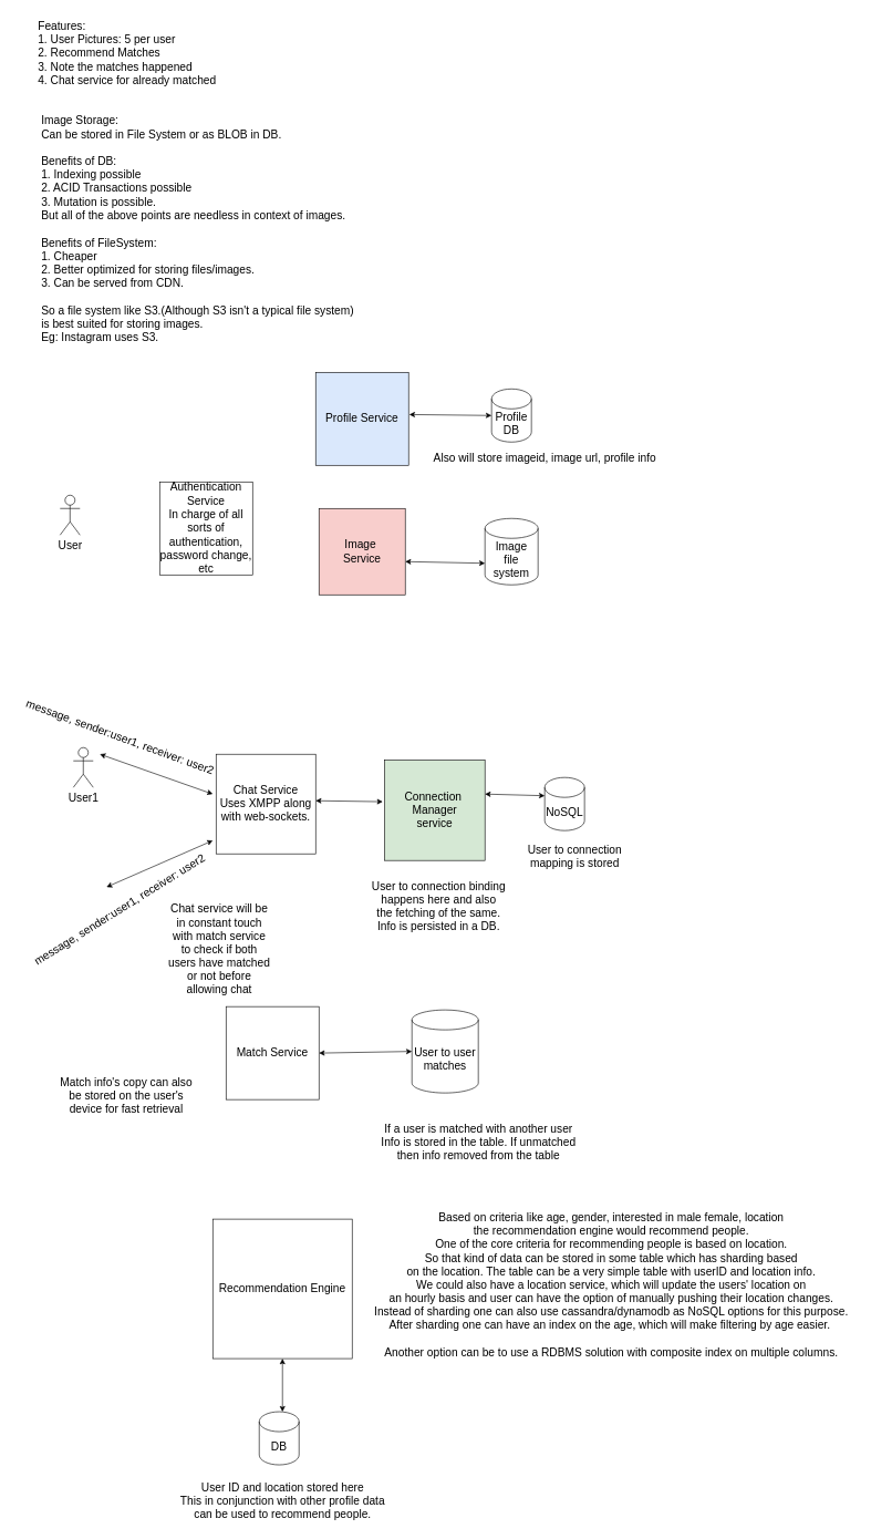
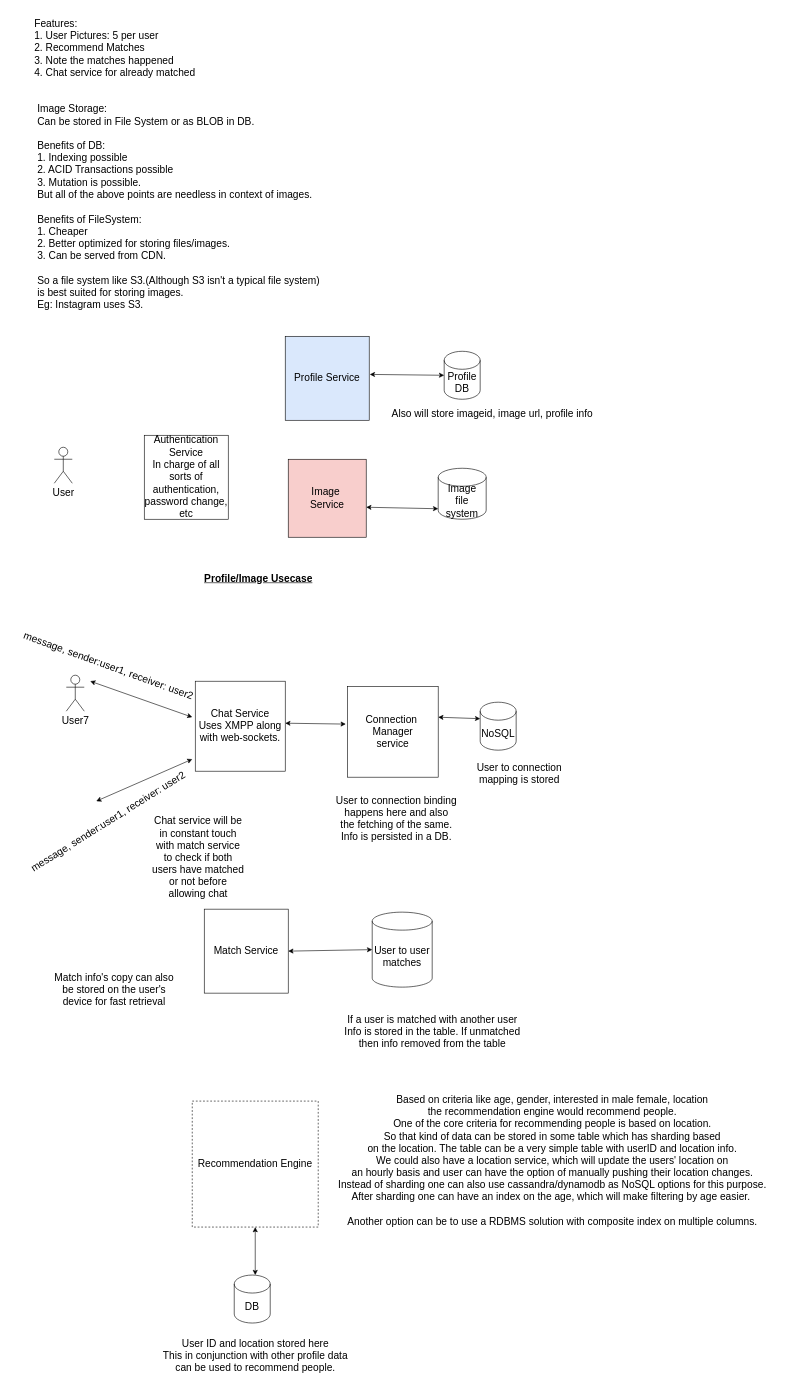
  <mxCell id="0" />
  <mxCell id="1" parent="0" />
  <mxCell id="2" value="&lt;font style=&quot;font-size: 17px;&quot;&gt;Features:&lt;br style=&quot;font-size: 17px;&quot;&gt;1. User Pictures: 5 per user&lt;br style=&quot;font-size: 17px;&quot;&gt;2. Recommend Matches&lt;br style=&quot;font-size: 17px;&quot;&gt;3. Note the matches happened&lt;br style=&quot;font-size: 17px;&quot;&gt;4. Chat service for already matched&lt;br style=&quot;font-size: 17px;&quot;&gt;&lt;/font&gt;" style="text;html=1;align=left;verticalAlign=middle;resizable=0;points=[];autosize=1;strokeColor=none;fillColor=none;fontSize=17;" vertex="1" parent="1"><mxGeometry x="55" y="20" width="290" height="120" as="geometry" /></mxCell>
  <mxCell id="3" value="Image Storage:&lt;br&gt;Can be stored in File System or as BLOB in DB.&lt;br&gt;&lt;br&gt;Benefits of DB:&lt;br&gt;1. Indexing possible&lt;br&gt;2. ACID Transactions possible&lt;br&gt;3. Mutation is possible.&lt;br&gt;But all of the above points are needless in context of images.&lt;br&gt;&lt;br&gt;Benefits of FileSystem:&lt;br&gt;1. Cheaper&lt;br&gt;2. Better optimized for storing files/images.&lt;br&gt;3. Can be served from CDN.&lt;br&gt;&lt;br&gt;So a file system like S3.(Although S3 isn't a typical file system) &lt;br&gt;is best suited for storing images.&lt;br&gt;Eg: Instagram uses S3." style="text;html=1;align=left;verticalAlign=middle;resizable=0;points=[];autosize=1;strokeColor=none;fillColor=none;fontSize=17;" vertex="1" parent="1"><mxGeometry x="60" y="165" width="490" height="360" as="geometry" /></mxCell>
  <mxCell id="4" value="User" style="shape=umlActor;verticalLabelPosition=bottom;verticalAlign=top;html=1;outlineConnect=0;fontSize=17;" vertex="1" parent="1"><mxGeometry x="90" y="745" width="30" height="60" as="geometry" /></mxCell>
  <mxCell id="5" value="Authentication&lt;br&gt;Service&lt;br&gt;In charge of all&lt;br&gt;sorts of authentication, password change, etc" style="whiteSpace=wrap;html=1;aspect=fixed;fontSize=17;" vertex="1" parent="1"><mxGeometry x="240" y="725" width="140" height="140" as="geometry" /></mxCell>
  <mxCell id="6" value="Profile Service" style="whiteSpace=wrap;html=1;aspect=fixed;fontSize=17;fillColor=#dae8fc;" vertex="1" parent="1"><mxGeometry x="475" y="560" width="140" height="140" as="geometry" /></mxCell>
  <mxCell id="7" value="Profile&lt;br&gt;DB" style="shape=cylinder3;whiteSpace=wrap;html=1;boundedLbl=1;backgroundOutline=1;size=15;fontSize=17;" vertex="1" parent="1"><mxGeometry x="740" y="585" width="60" height="80" as="geometry" /></mxCell>
  <mxCell id="8" value="Also will store imageid, image url, profile info" style="text;html=1;align=center;verticalAlign=middle;resizable=0;points=[];autosize=1;strokeColor=none;fillColor=none;fontSize=17;" vertex="1" parent="1"><mxGeometry x="640" y="675" width="360" height="30" as="geometry" /></mxCell>
  <mxCell id="9" value="Image&amp;nbsp;&lt;br&gt;Service" style="whiteSpace=wrap;html=1;aspect=fixed;fontSize=17;fillColor=#f8cecc;" vertex="1" parent="1"><mxGeometry x="480" y="765" width="130" height="130" as="geometry" /></mxCell>
- <mxCell id="10" value="Image&lt;br&gt;file system" style="shape=cylinder3;whiteSpace=wrap;html=1;boundedLbl=1;backgroundOutline=1;size=15;fontSize=17;" vertex="1" parent="1"><mxGeometry x="730" y="780" width="80" height="100" as="geometry" /></mxCell>
+ <mxCell id="10" value="Image&lt;br&gt;file system" style="shape=cylinder3;whiteSpace=wrap;html=1;boundedLbl=1;backgroundOutline=1;size=15;fontSize=17;" vertex="1" parent="1"><mxGeometry x="730" y="780" width="80" height="85" as="geometry" /></mxCell>
  <mxCell id="11" value="" style="endArrow=classic;startArrow=classic;html=1;rounded=0;fontSize=17;entryX=0;entryY=0.5;entryDx=0;entryDy=0;entryPerimeter=0;exitX=1.007;exitY=0.454;exitDx=0;exitDy=0;exitPerimeter=0;" edge="1" parent="1" source="6" target="7"><mxGeometry width="50" height="50" relative="1" as="geometry"><mxPoint x="615" y="635" as="sourcePoint" /><mxPoint x="665" y="585" as="targetPoint" /></mxGeometry></mxCell>
  <mxCell id="12" value="" style="endArrow=classic;startArrow=classic;html=1;rounded=0;fontSize=17;entryX=0;entryY=0;entryDx=0;entryDy=67.5;entryPerimeter=0;" edge="1" parent="1" target="10"><mxGeometry width="50" height="50" relative="1" as="geometry"><mxPoint x="610" y="845" as="sourcePoint" /><mxPoint x="660" y="795" as="targetPoint" /></mxGeometry></mxCell>
- <mxCell id="13" value="User1" style="shape=umlActor;verticalLabelPosition=bottom;verticalAlign=top;html=1;outlineConnect=0;fontSize=17;" vertex="1" parent="1"><mxGeometry x="110" y="1125" width="30" height="60" as="geometry" /></mxCell>
+ <mxCell id="13" value="User7" style="shape=umlActor;verticalLabelPosition=bottom;verticalAlign=top;html=1;outlineConnect=0;fontSize=17;" vertex="1" parent="1"><mxGeometry x="110" y="1125" width="30" height="60" as="geometry" /></mxCell>
+ <mxCell id="14" value="&lt;b&gt;&lt;u&gt;Profile/Image Usecase&lt;/u&gt;&lt;/b&gt;" style="text;html=1;align=center;verticalAlign=middle;resizable=0;points=[];autosize=1;strokeColor=none;fillColor=none;fontSize=17;" vertex="1" parent="1"><mxGeometry x="330" y="950" width="200" height="30" as="geometry" /></mxCell>
  <mxCell id="15" value="Chat Service&lt;br&gt;Uses XMPP along&lt;br&gt;with web-sockets." style="whiteSpace=wrap;html=1;aspect=fixed;fontSize=17;" vertex="1" parent="1"><mxGeometry x="325" y="1135" width="150" height="150" as="geometry" /></mxCell>
  <mxCell id="16" value="" style="endArrow=classic;startArrow=classic;html=1;rounded=0;fontSize=17;" edge="1" parent="1"><mxGeometry width="50" height="50" relative="1" as="geometry"><mxPoint x="150" y="1135" as="sourcePoint" /><mxPoint x="320" y="1195" as="targetPoint" /></mxGeometry></mxCell>
  <mxCell id="17" value="message, sender:user1, receiver: user2" style="text;html=1;align=center;verticalAlign=middle;resizable=0;points=[];autosize=1;strokeColor=none;fillColor=none;fontSize=17;rotation=20;" vertex="1" parent="1"><mxGeometry y="1095" width="320" height="30" as="geometry" x="20" /></mxCell>
  <mxCell id="18" value="" style="endArrow=classic;startArrow=classic;html=1;rounded=0;fontSize=17;" edge="1" parent="1"><mxGeometry width="50" height="50" relative="1" as="geometry"><mxPoint x="160" y="1335" as="sourcePoint" /><mxPoint x="320" y="1265" as="targetPoint" /></mxGeometry></mxCell>
  <mxCell id="19" value="message, sender:user1, receiver: user2" style="text;html=1;align=center;verticalAlign=middle;resizable=0;points=[];autosize=1;strokeColor=none;fillColor=none;fontSize=17;rotation=-32;" vertex="1" parent="1"><mxGeometry y="1355" width="320" height="30" as="geometry" x="20" /></mxCell>
- <mxCell id="20" value="Connection&amp;nbsp;&lt;br&gt;Manager&lt;br&gt;service" style="whiteSpace=wrap;html=1;aspect=fixed;fontSize=17;fillColor=#d5e8d4;" vertex="1" parent="1"><mxGeometry x="579" y="1144" width="151" height="151" as="geometry" /></mxCell>
- <mxCell id="21" value="NoSQL" style="shape=cylinder3;whiteSpace=wrap;html=1;boundedLbl=1;backgroundOutline=1;size=15;fontSize=17;" vertex="1" parent="1"><mxGeometry x="820" y="1170" width="60" height="80" as="geometry" /></mxCell>
+ <mxCell id="20" value="Connection&amp;nbsp;&lt;br&gt;Manager&lt;br&gt;service" style="whiteSpace=wrap;html=1;aspect=fixed;fontSize=17;" vertex="1" parent="1"><mxGeometry x="579" y="1144" width="151" height="151" as="geometry" /></mxCell>
+ <mxCell id="21" value="NoSQL" style="shape=cylinder3;whiteSpace=wrap;html=1;boundedLbl=1;backgroundOutline=1;size=15;fontSize=17;" vertex="1" parent="1"><mxGeometry x="800" y="1170" width="60" height="80" as="geometry" /></mxCell>
  <mxCell id="22" value="User to connection binding&lt;br&gt;happens here and also&lt;br&gt;the fetching of the same.&lt;br&gt;Info is persisted in a DB." style="text;html=1;align=center;verticalAlign=middle;resizable=0;points=[];autosize=1;strokeColor=none;fillColor=none;fontSize=17;" vertex="1" parent="1"><mxGeometry x="550" y="1315" width="220" height="100" as="geometry" /></mxCell>
  <mxCell id="23" value="" style="endArrow=classic;startArrow=classic;html=1;rounded=0;fontSize=17;entryX=-0.02;entryY=0.414;entryDx=0;entryDy=0;entryPerimeter=0;" edge="1" parent="1" target="20"><mxGeometry width="50" height="50" relative="1" as="geometry"><mxPoint x="475" y="1205" as="sourcePoint" /><mxPoint x="525" y="1155" as="targetPoint" /></mxGeometry></mxCell>
  <mxCell id="24" value="" style="endArrow=classic;startArrow=classic;html=1;rounded=0;fontSize=17;entryX=0;entryY=0;entryDx=0;entryDy=27.5;entryPerimeter=0;" edge="1" parent="1" target="21"><mxGeometry width="50" height="50" relative="1" as="geometry"><mxPoint x="730" y="1195" as="sourcePoint" /><mxPoint x="800" y="1197" as="targetPoint" /></mxGeometry></mxCell>
  <mxCell id="25" value="User to connection&lt;br&gt;mapping is stored" style="text;html=1;align=center;verticalAlign=middle;resizable=0;points=[];autosize=1;strokeColor=none;fillColor=none;fontSize=17;" vertex="1" parent="1"><mxGeometry x="780" y="1265" width="170" height="50" as="geometry" /></mxCell>
  <mxCell id="26" value="Match Service" style="whiteSpace=wrap;html=1;aspect=fixed;fontSize=17;" vertex="1" parent="1"><mxGeometry x="340" y="1515" width="140" height="140" as="geometry" /></mxCell>
  <mxCell id="27" value="User to user matches" style="shape=cylinder3;whiteSpace=wrap;html=1;boundedLbl=1;backgroundOutline=1;size=15;fontSize=17;" vertex="1" parent="1"><mxGeometry x="620" y="1520" width="100" height="125" as="geometry" /></mxCell>
  <mxCell id="28" value="" style="endArrow=classic;startArrow=classic;html=1;rounded=0;fontSize=17;entryX=0;entryY=0.5;entryDx=0;entryDy=0;entryPerimeter=0;" edge="1" parent="1" target="27"><mxGeometry width="50" height="50" relative="1" as="geometry"><mxPoint x="480" y="1585" as="sourcePoint" /><mxPoint x="530" y="1535" as="targetPoint" /></mxGeometry></mxCell>
  <mxCell id="29" value="If a user is matched with another user&lt;br&gt;Info is stored in the table. If unmatched&lt;br&gt;then info removed from the table" style="text;html=1;align=center;verticalAlign=middle;resizable=0;points=[];autosize=1;strokeColor=none;fillColor=none;fontSize=17;" vertex="1" parent="1"><mxGeometry x="560" y="1685" width="320" height="70" as="geometry" /></mxCell>
  <mxCell id="30" value="Chat service will be in constant touch with match service to check if both users have matched or not before allowing chat" style="text;html=1;strokeColor=none;fillColor=none;align=center;verticalAlign=middle;whiteSpace=wrap;rounded=0;fontSize=17;" vertex="1" parent="1"><mxGeometry x="250" y="1415" width="160" height="30" as="geometry" /></mxCell>
  <mxCell id="31" value="Match info's copy can also be stored on the user's device for fast retrieval" style="text;html=1;strokeColor=none;fillColor=none;align=center;verticalAlign=middle;whiteSpace=wrap;rounded=0;fontSize=17;" vertex="1" parent="1"><mxGeometry x="80" y="1635" width="220" height="30" as="geometry" /></mxCell>
- <mxCell id="32" value="Recommendation Engine" style="whiteSpace=wrap;html=1;aspect=fixed;fontSize=17;" vertex="1" parent="1"><mxGeometry x="320" y="1835" width="210" height="210" as="geometry" /></mxCell>
+ <mxCell id="32" value="Recommendation Engine" style="whiteSpace=wrap;html=1;aspect=fixed;fontSize=17;dashed=1;" vertex="1" parent="1"><mxGeometry x="320" y="1835" width="210" height="210" as="geometry" /></mxCell>
  <mxCell id="33" value="Based on criteria like age, gender, interested in male female, location&lt;br&gt;the recommendation engine would recommend people.&lt;br&gt;One of the core criteria for recommending people is based on location.&lt;br&gt;So that kind of data can be stored in some table which has sharding based&lt;br&gt;on the location. The table can be a very simple table with userID and location info.&lt;br&gt;We could also have a location service, which will update the users' location on&lt;br&gt;an hourly basis and user can have the option of manually pushing their location changes.&lt;br&gt;Instead of sharding one can also use cassandra/dynamodb as NoSQL options for this purpose.&lt;br&gt;After sharding one can have an index on the age, which will make filtering by age easier.&amp;nbsp;&lt;br&gt;&lt;br&gt;Another option can be to use a RDBMS solution with composite index on multiple columns." style="text;html=1;align=center;verticalAlign=middle;resizable=0;points=[];autosize=1;strokeColor=none;fillColor=none;fontSize=17;" vertex="1" parent="1"><mxGeometry x="550" y="1815" width="740" height="240" as="geometry" /></mxCell>
  <mxCell id="34" value="DB" style="shape=cylinder3;whiteSpace=wrap;html=1;boundedLbl=1;backgroundOutline=1;size=15;fontSize=17;" vertex="1" parent="1"><mxGeometry x="390" y="2125" width="60" height="80" as="geometry" /></mxCell>
  <mxCell id="35" value="User ID and location stored here&lt;br&gt;This in conjunction with other profile data&lt;br&gt;can be used to recommend people." style="text;html=1;align=center;verticalAlign=middle;resizable=0;points=[];autosize=1;strokeColor=none;fillColor=none;fontSize=17;" vertex="1" parent="1"><mxGeometry x="260" y="2225" width="330" height="70" as="geometry" /></mxCell>
  <mxCell id="36" value="" style="endArrow=classic;startArrow=classic;html=1;rounded=0;fontSize=17;entryX=0.5;entryY=1;entryDx=0;entryDy=0;" edge="1" parent="1" target="32"><mxGeometry width="50" height="50" relative="1" as="geometry"><mxPoint x="425" y="2125" as="sourcePoint" /><mxPoint x="475" y="2075" as="targetPoint" /></mxGeometry></mxCell>
